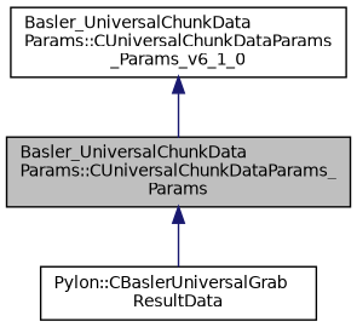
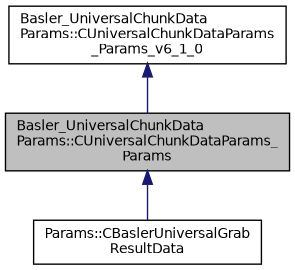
  digraph {
    node [color=black fillcolor=white fontname=Helvetica fontsize=10 shape=record style=filled]
    edge [color=midnightblue dir=back fontname=Helvetica fontsize=10 labelfontname=Helvetica labelfontsize=10 style=solid]
    n1 [fillcolor=grey75 fontcolor=black height=0.2 label="Basler_UniversalChunkData\lParams::CUniversalChunkDataParams_\lParams" width=0.4]
-   n2 [height=0.2 label="Pylon::CBaslerUniversalGrab\lResultData" width=0.4]
+   n2 [height=0.2 label="Params::CBaslerUniversalGrab\lResultData" width=0.4]
    n3 [height=0.2 label="Basler_UniversalChunkData\lParams::CUniversalChunkDataParams\l_Params_v6_1_0" width=0.4]
    n1 -> n2
    n3 -> n1
  }
